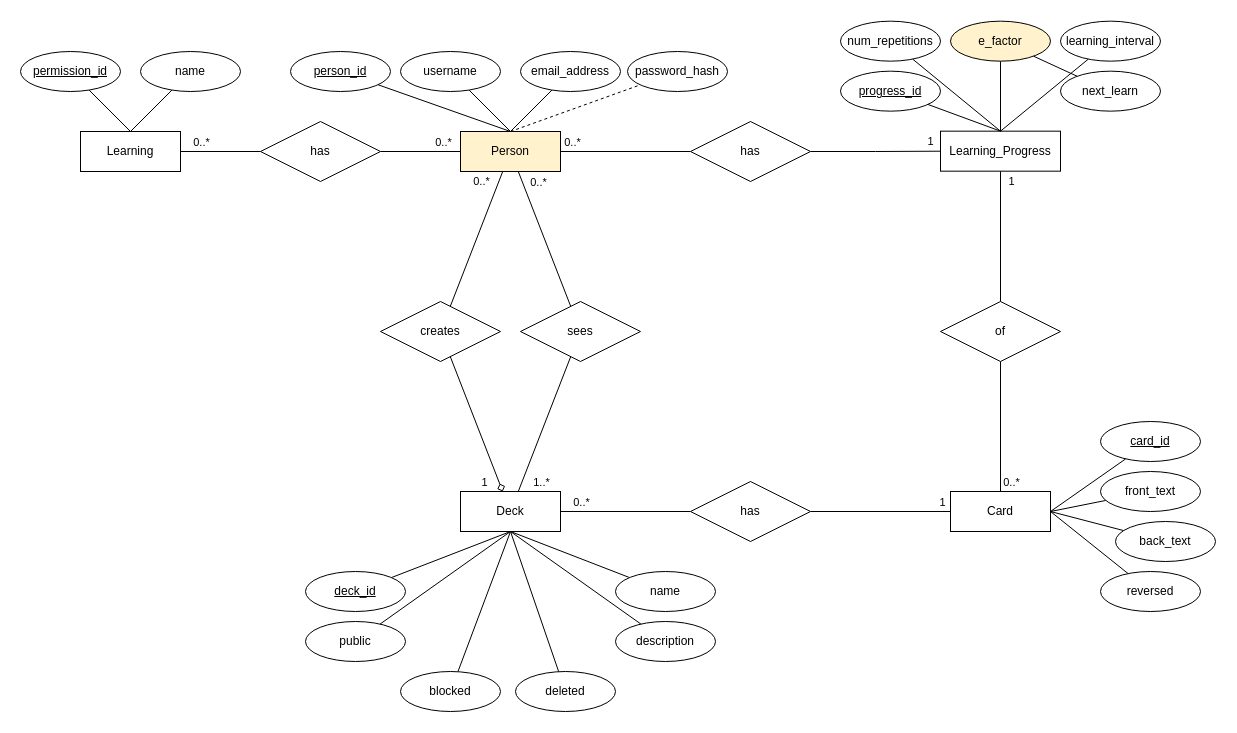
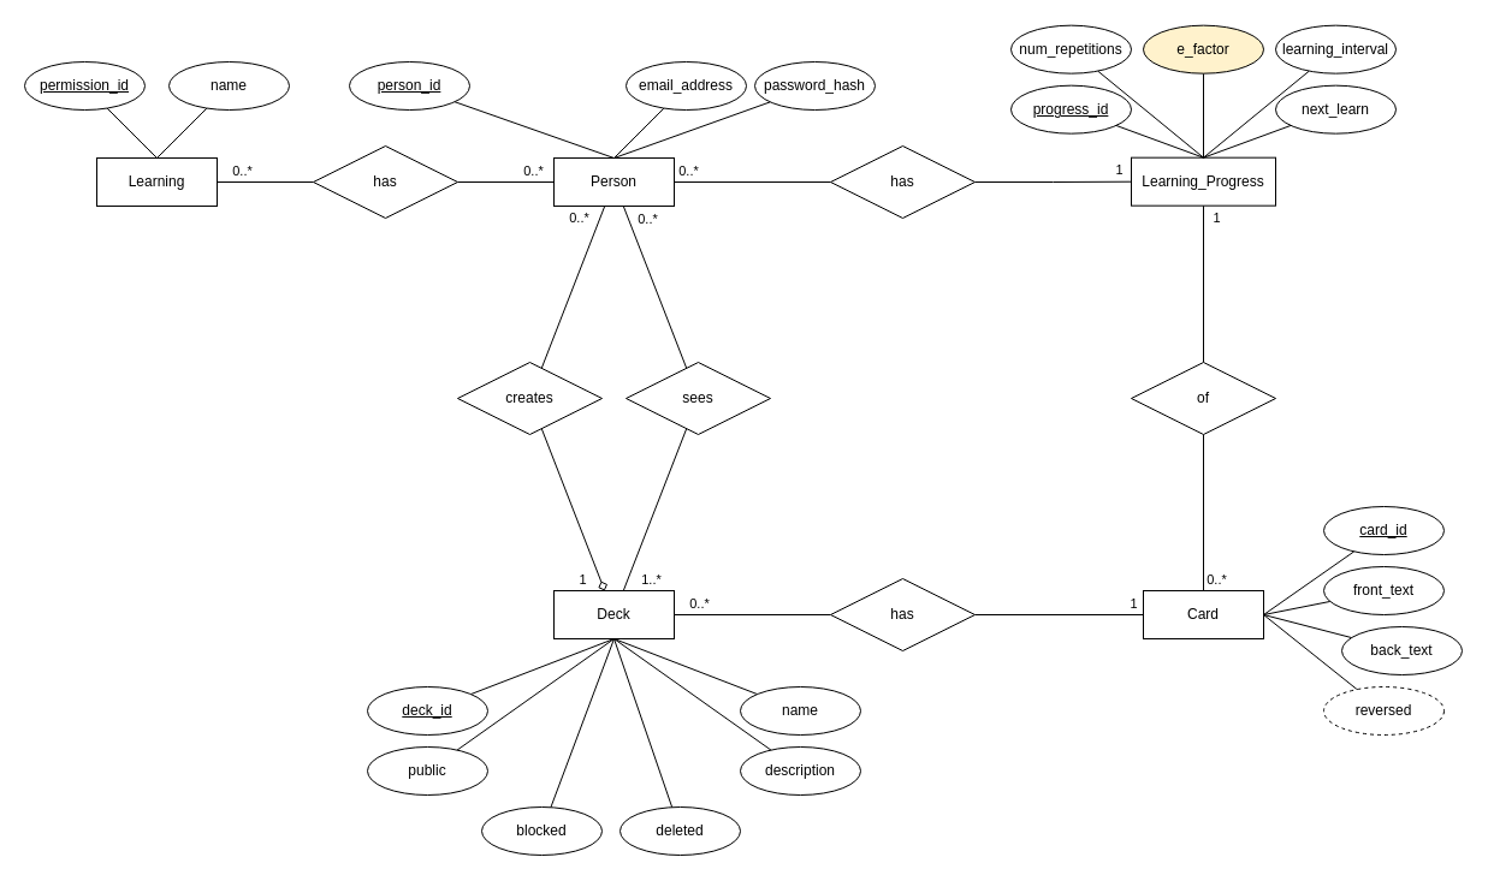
  <mxCell id="0" />
  <mxCell id="1" parent="0" />
  <mxCell id="2" style="rounded=0;orthogonalLoop=1;jettySize=auto;html=1;endArrow=none;endFill=0;exitX=0.5;exitY=0;exitDx=0;exitDy=0;" parent="1" source="14" target="15" edge="1"><mxGeometry relative="1" as="geometry" /></mxCell>
- <mxCell id="3" style="edgeStyle=none;rounded=0;orthogonalLoop=1;jettySize=auto;html=1;endArrow=none;endFill=0;exitX=0.5;exitY=0;exitDx=0;exitDy=0;" parent="1" source="14" target="16" edge="1"><mxGeometry relative="1" as="geometry" /></mxCell>
  <mxCell id="4" style="edgeStyle=none;rounded=0;orthogonalLoop=1;jettySize=auto;html=1;endArrow=none;endFill=0;exitX=0.5;exitY=0;exitDx=0;exitDy=0;" parent="1" source="14" target="17" edge="1"><mxGeometry relative="1" as="geometry" /></mxCell>
- <mxCell id="5" style="edgeStyle=none;rounded=0;orthogonalLoop=1;jettySize=auto;html=1;endArrow=none;endFill=0;exitX=0.5;exitY=0;exitDx=0;exitDy=0;dashed=1;" parent="1" source="14" target="18" edge="1"><mxGeometry relative="1" as="geometry" /></mxCell>
+ <mxCell id="5" style="edgeStyle=none;rounded=0;orthogonalLoop=1;jettySize=auto;html=1;endArrow=none;endFill=0;exitX=0.5;exitY=0;exitDx=0;exitDy=0;" parent="1" source="14" target="18" edge="1"><mxGeometry relative="1" as="geometry" /></mxCell>
  <mxCell id="6" style="edgeStyle=none;rounded=0;orthogonalLoop=1;jettySize=auto;html=1;entryX=1;entryY=0.5;entryDx=0;entryDy=0;endArrow=none;endFill=0;" parent="1" source="14" target="26" edge="1"><mxGeometry relative="1" as="geometry" /></mxCell>
  <mxCell id="7" value="0..*" style="edgeLabel;html=1;align=center;verticalAlign=middle;resizable=0;points=[];" parent="6" vertex="1" connectable="0"><mxGeometry x="-0.55" y="-1" relative="1" as="geometry"><mxPoint y="-9" as="offset" /></mxGeometry></mxCell>
  <mxCell id="8" style="edgeStyle=none;rounded=0;orthogonalLoop=1;jettySize=auto;html=1;endArrow=none;endFill=0;" parent="1" source="14" target="29" edge="1"><mxGeometry relative="1" as="geometry" /></mxCell>
  <mxCell id="9" value="0..*" style="edgeLabel;html=1;align=center;verticalAlign=middle;resizable=0;points=[];" parent="8" vertex="1" connectable="0"><mxGeometry x="-0.63" y="-1" relative="1" as="geometry"><mxPoint x="11" y="-15" as="offset" /></mxGeometry></mxCell>
  <mxCell id="10" style="edgeStyle=none;rounded=0;orthogonalLoop=1;jettySize=auto;html=1;endArrow=none;endFill=0;" parent="1" source="14" target="67" edge="1"><mxGeometry relative="1" as="geometry" /></mxCell>
  <mxCell id="11" value="0..*" style="edgeLabel;html=1;align=center;verticalAlign=middle;resizable=0;points=[];" parent="10" vertex="1" connectable="0"><mxGeometry x="-0.692" y="1" relative="1" as="geometry"><mxPoint x="-15" y="-11" as="offset" /></mxGeometry></mxCell>
  <mxCell id="12" style="edgeStyle=orthogonalEdgeStyle;rounded=0;orthogonalLoop=1;jettySize=auto;html=1;endArrow=none;endFill=0;" edge="1" parent="1" source="14" target="78"><mxGeometry relative="1" as="geometry" /></mxCell>
  <mxCell id="13" value="0..*" style="edgeLabel;html=1;align=center;verticalAlign=middle;resizable=0;points=[];" vertex="1" connectable="0" parent="12"><mxGeometry x="-0.341" y="-1" relative="1" as="geometry"><mxPoint x="-32" y="-11" as="offset" /></mxGeometry></mxCell>
- <mxCell id="14" value="Person" style="whiteSpace=wrap;html=1;align=center;fillColor=#fff2cc;" parent="1" vertex="1"><mxGeometry x="460" y="131" width="100" height="40" as="geometry" /></mxCell>
+ <mxCell id="14" value="Person" style="whiteSpace=wrap;html=1;align=center;" parent="1" vertex="1"><mxGeometry x="460" y="131" width="100" height="40" as="geometry" /></mxCell>
  <mxCell id="15" value="person_id" style="ellipse;whiteSpace=wrap;html=1;align=center;fontStyle=4;" parent="1" vertex="1"><mxGeometry x="290" y="51" width="100" height="40" as="geometry" /></mxCell>
- <mxCell id="16" value="username" style="ellipse;whiteSpace=wrap;html=1;align=center;" parent="1" vertex="1"><mxGeometry x="400" y="51" width="100" height="40" as="geometry" /></mxCell>
  <mxCell id="17" value="email_address" style="ellipse;whiteSpace=wrap;html=1;align=center;" parent="1" vertex="1"><mxGeometry x="520" y="51" width="100" height="40" as="geometry" /></mxCell>
  <mxCell id="18" value="password_hash" style="ellipse;whiteSpace=wrap;html=1;align=center;" parent="1" vertex="1"><mxGeometry x="627" y="51" width="100" height="40" as="geometry" /></mxCell>
  <mxCell id="19" style="edgeStyle=none;rounded=0;orthogonalLoop=1;jettySize=auto;html=1;exitX=0.5;exitY=0;exitDx=0;exitDy=0;endArrow=none;endFill=0;" parent="1" source="21" target="22" edge="1"><mxGeometry relative="1" as="geometry" /></mxCell>
  <mxCell id="20" style="edgeStyle=none;rounded=0;orthogonalLoop=1;jettySize=auto;html=1;exitX=0.5;exitY=0;exitDx=0;exitDy=0;endArrow=none;endFill=0;" parent="1" source="21" target="23" edge="1"><mxGeometry relative="1" as="geometry" /></mxCell>
  <mxCell id="21" value="&lt;div&gt;Learning&lt;/div&gt;" style="whiteSpace=wrap;html=1;align=center;" parent="1" vertex="1"><mxGeometry x="80" y="131" width="100" height="40" as="geometry" /></mxCell>
  <mxCell id="22" value="permission_id" style="ellipse;whiteSpace=wrap;html=1;align=center;fontStyle=4;" parent="1" vertex="1"><mxGeometry x="20" y="51" width="100" height="40" as="geometry" /></mxCell>
  <mxCell id="23" value="name" style="ellipse;whiteSpace=wrap;html=1;align=center;" parent="1" vertex="1"><mxGeometry x="140" y="51" width="100" height="40" as="geometry" /></mxCell>
  <mxCell id="24" style="edgeStyle=none;rounded=0;orthogonalLoop=1;jettySize=auto;html=1;entryX=1;entryY=0.5;entryDx=0;entryDy=0;endArrow=none;endFill=0;" parent="1" source="26" target="21" edge="1"><mxGeometry relative="1" as="geometry" /></mxCell>
  <mxCell id="25" value="0..*" style="edgeLabel;html=1;align=center;verticalAlign=middle;resizable=0;points=[];" parent="24" vertex="1" connectable="0"><mxGeometry x="0.775" relative="1" as="geometry"><mxPoint x="11" y="-10" as="offset" /></mxGeometry></mxCell>
  <mxCell id="26" value="has" style="shape=rhombus;perimeter=rhombusPerimeter;whiteSpace=wrap;html=1;align=center;" parent="1" vertex="1"><mxGeometry x="260" y="121" width="120" height="60" as="geometry" /></mxCell>
  <mxCell id="27" style="rounded=0;orthogonalLoop=1;jettySize=auto;html=1;endArrow=none;endFill=0;" edge="1" parent="1" source="29" target="33"><mxGeometry relative="1" as="geometry" /></mxCell>
  <mxCell id="28" value="1..*" style="edgeLabel;html=1;align=center;verticalAlign=middle;resizable=0;points=[];" vertex="1" connectable="0" parent="27"><mxGeometry x="0.341" relative="1" as="geometry"><mxPoint x="5" y="35" as="offset" /></mxGeometry></mxCell>
  <mxCell id="29" value="sees" style="shape=rhombus;perimeter=rhombusPerimeter;whiteSpace=wrap;html=1;align=center;" parent="1" vertex="1"><mxGeometry x="520" y="301" width="120" height="60" as="geometry" /></mxCell>
  <mxCell id="30" style="edgeStyle=none;rounded=0;orthogonalLoop=1;jettySize=auto;html=1;endArrow=none;endFill=0;" parent="1" source="33" target="46" edge="1"><mxGeometry relative="1" as="geometry" /></mxCell>
  <mxCell id="31" value="0..*" style="edgeLabel;html=1;align=center;verticalAlign=middle;resizable=0;points=[];" parent="30" vertex="1" connectable="0"><mxGeometry x="-0.396" y="-1" relative="1" as="geometry"><mxPoint x="-19" y="-11" as="offset" /></mxGeometry></mxCell>
  <mxCell id="32" style="edgeStyle=none;rounded=0;orthogonalLoop=1;jettySize=auto;html=1;exitX=0.5;exitY=1;exitDx=0;exitDy=0;endArrow=none;endFill=0;" parent="1" source="33" target="51" edge="1"><mxGeometry relative="1" as="geometry" /></mxCell>
  <mxCell id="33" value="Deck" style="whiteSpace=wrap;html=1;align=center;" parent="1" vertex="1"><mxGeometry x="460" y="491" width="100" height="40" as="geometry" /></mxCell>
  <mxCell id="34" style="edgeStyle=none;rounded=0;orthogonalLoop=1;jettySize=auto;html=1;endArrow=none;endFill=0;" parent="1" source="36" target="64" edge="1"><mxGeometry relative="1" as="geometry" /></mxCell>
  <mxCell id="35" value="1" style="edgeLabel;html=1;align=center;verticalAlign=middle;resizable=0;points=[];" parent="34" vertex="1" connectable="0"><mxGeometry x="-0.35" y="2" relative="1" as="geometry"><mxPoint x="8" y="-32" as="offset" /></mxGeometry></mxCell>
  <mxCell id="36" value="Learning_Progress" style="whiteSpace=wrap;html=1;align=center;" parent="1" vertex="1"><mxGeometry x="940" y="130.67" width="120" height="40" as="geometry" /></mxCell>
  <mxCell id="37" style="edgeStyle=none;rounded=0;orthogonalLoop=1;jettySize=auto;html=1;endArrow=none;endFill=0;entryX=0.5;entryY=0;entryDx=0;entryDy=0;" parent="1" source="38" target="36" edge="1"><mxGeometry relative="1" as="geometry"><mxPoint x="900" y="150.67" as="sourcePoint" /></mxGeometry></mxCell>
  <mxCell id="38" value="progress_id" style="ellipse;whiteSpace=wrap;html=1;align=center;fontStyle=4;" parent="1" vertex="1"><mxGeometry x="840" y="70.67" width="100" height="40" as="geometry" /></mxCell>
  <mxCell id="39" style="edgeStyle=none;rounded=0;orthogonalLoop=1;jettySize=auto;html=1;exitX=1;exitY=0.5;exitDx=0;exitDy=0;endArrow=none;endFill=0;" parent="1" source="43" target="47" edge="1"><mxGeometry relative="1" as="geometry" /></mxCell>
  <mxCell id="40" style="edgeStyle=none;rounded=0;orthogonalLoop=1;jettySize=auto;html=1;exitX=1;exitY=0.5;exitDx=0;exitDy=0;endArrow=none;endFill=0;" parent="1" source="43" target="48" edge="1"><mxGeometry relative="1" as="geometry" /></mxCell>
  <mxCell id="41" style="edgeStyle=none;rounded=0;orthogonalLoop=1;jettySize=auto;html=1;exitX=1;exitY=0.5;exitDx=0;exitDy=0;endArrow=none;endFill=0;" parent="1" source="43" target="49" edge="1"><mxGeometry relative="1" as="geometry" /></mxCell>
  <mxCell id="42" style="edgeStyle=none;rounded=0;orthogonalLoop=1;jettySize=auto;html=1;exitX=1;exitY=0.5;exitDx=0;exitDy=0;endArrow=none;endFill=0;" parent="1" source="43" target="50" edge="1"><mxGeometry relative="1" as="geometry" /></mxCell>
  <mxCell id="43" value="Card" style="whiteSpace=wrap;html=1;align=center;" parent="1" vertex="1"><mxGeometry x="950" y="491" width="100" height="40" as="geometry" /></mxCell>
  <mxCell id="44" style="edgeStyle=orthogonalEdgeStyle;rounded=0;orthogonalLoop=1;jettySize=auto;html=1;endArrow=none;endFill=0;entryX=0;entryY=0.5;entryDx=0;entryDy=0;" edge="1" parent="1" source="46" target="43"><mxGeometry relative="1" as="geometry"><mxPoint x="870" y="511" as="targetPoint" /></mxGeometry></mxCell>
  <mxCell id="45" value="1" style="edgeLabel;html=1;align=center;verticalAlign=middle;resizable=0;points=[];" vertex="1" connectable="0" parent="44"><mxGeometry x="0.779" y="-3" relative="1" as="geometry"><mxPoint x="6" y="-13" as="offset" /></mxGeometry></mxCell>
  <mxCell id="46" value="has" style="shape=rhombus;perimeter=rhombusPerimeter;whiteSpace=wrap;html=1;align=center;" parent="1" vertex="1"><mxGeometry x="690" y="481" width="120" height="60" as="geometry" /></mxCell>
  <mxCell id="47" value="card_id" style="ellipse;whiteSpace=wrap;html=1;align=center;fontStyle=4;" parent="1" vertex="1"><mxGeometry x="1100" y="421" width="100" height="40" as="geometry" /></mxCell>
  <mxCell id="48" value="front_text" style="ellipse;whiteSpace=wrap;html=1;align=center;" parent="1" vertex="1"><mxGeometry x="1100" y="471" width="100" height="40" as="geometry" /></mxCell>
  <mxCell id="49" value="back_text" style="ellipse;whiteSpace=wrap;html=1;align=center;" parent="1" vertex="1"><mxGeometry x="1115" y="521" width="100" height="40" as="geometry" /></mxCell>
- <mxCell id="50" value="reversed" style="ellipse;whiteSpace=wrap;html=1;align=center;" parent="1" vertex="1"><mxGeometry x="1100" y="571" width="100" height="40" as="geometry" /></mxCell>
+ <mxCell id="50" value="reversed" style="ellipse;whiteSpace=wrap;html=1;align=center;dashed=1;" parent="1" vertex="1"><mxGeometry x="1100" y="571" width="100" height="40" as="geometry" /></mxCell>
  <mxCell id="51" value="deck_id" style="ellipse;whiteSpace=wrap;html=1;align=center;fontStyle=4;" parent="1" vertex="1"><mxGeometry x="305" y="571" width="100" height="40" as="geometry" /></mxCell>
  <mxCell id="52" style="edgeStyle=none;rounded=0;orthogonalLoop=1;jettySize=auto;html=1;entryX=0.5;entryY=1;entryDx=0;entryDy=0;endArrow=none;endFill=0;" parent="1" source="53" target="33" edge="1"><mxGeometry relative="1" as="geometry" /></mxCell>
  <mxCell id="53" value="description" style="ellipse;whiteSpace=wrap;html=1;align=center;" parent="1" vertex="1"><mxGeometry x="615" y="621" width="100" height="40" as="geometry" /></mxCell>
  <mxCell id="54" style="edgeStyle=none;rounded=0;orthogonalLoop=1;jettySize=auto;html=1;entryX=0.5;entryY=1;entryDx=0;entryDy=0;endArrow=none;endFill=0;" parent="1" source="55" target="33" edge="1"><mxGeometry relative="1" as="geometry" /></mxCell>
  <mxCell id="55" value="name" style="ellipse;whiteSpace=wrap;html=1;align=center;" parent="1" vertex="1"><mxGeometry x="615" y="571" width="100" height="40" as="geometry" /></mxCell>
  <mxCell id="56" style="edgeStyle=none;rounded=0;orthogonalLoop=1;jettySize=auto;html=1;entryX=0.5;entryY=1;entryDx=0;entryDy=0;endArrow=none;endFill=0;" parent="1" source="57" target="33" edge="1"><mxGeometry relative="1" as="geometry" /></mxCell>
  <mxCell id="57" value="blocked" style="ellipse;whiteSpace=wrap;html=1;align=center;" parent="1" vertex="1"><mxGeometry x="400" y="671" width="100" height="40" as="geometry" /></mxCell>
  <mxCell id="58" style="edgeStyle=none;rounded=0;orthogonalLoop=1;jettySize=auto;html=1;entryX=0.5;entryY=1;entryDx=0;entryDy=0;endArrow=none;endFill=0;" parent="1" source="59" target="33" edge="1"><mxGeometry relative="1" as="geometry" /></mxCell>
  <mxCell id="59" value="deleted" style="ellipse;whiteSpace=wrap;html=1;align=center;" parent="1" vertex="1"><mxGeometry x="515" y="671" width="100" height="40" as="geometry" /></mxCell>
  <mxCell id="60" style="edgeStyle=none;rounded=0;orthogonalLoop=1;jettySize=auto;html=1;entryX=0.5;entryY=1;entryDx=0;entryDy=0;endArrow=none;endFill=0;" parent="1" source="61" target="33" edge="1"><mxGeometry relative="1" as="geometry" /></mxCell>
  <mxCell id="61" value="public" style="ellipse;whiteSpace=wrap;html=1;align=center;" parent="1" vertex="1"><mxGeometry x="305" y="621" width="100" height="40" as="geometry" /></mxCell>
  <mxCell id="62" style="edgeStyle=none;rounded=0;orthogonalLoop=1;jettySize=auto;html=1;endArrow=none;endFill=0;" parent="1" source="64" target="43" edge="1"><mxGeometry relative="1" as="geometry" /></mxCell>
  <mxCell id="63" value="0..*" style="edgeLabel;html=1;align=center;verticalAlign=middle;resizable=0;points=[];" parent="62" vertex="1" connectable="0"><mxGeometry x="0.61" y="2" relative="1" as="geometry"><mxPoint x="8" y="15" as="offset" /></mxGeometry></mxCell>
  <mxCell id="64" value="of" style="shape=rhombus;perimeter=rhombusPerimeter;whiteSpace=wrap;html=1;align=center;" parent="1" vertex="1"><mxGeometry x="940" y="301" width="120" height="60" as="geometry" /></mxCell>
  <mxCell id="65" style="edgeStyle=none;rounded=0;orthogonalLoop=1;jettySize=auto;html=1;endArrow=diamond;endFill=0;" parent="1" source="67" target="33" edge="1"><mxGeometry relative="1" as="geometry" /></mxCell>
  <mxCell id="66" value="1" style="edgeLabel;html=1;align=center;verticalAlign=middle;resizable=0;points=[];" parent="65" vertex="1" connectable="0"><mxGeometry x="0.781" y="-2" relative="1" as="geometry"><mxPoint x="-11" y="4" as="offset" /></mxGeometry></mxCell>
  <mxCell id="67" value="creates" style="shape=rhombus;perimeter=rhombusPerimeter;whiteSpace=wrap;html=1;align=center;" parent="1" vertex="1"><mxGeometry x="380" y="301" width="120" height="60" as="geometry" /></mxCell>
  <mxCell id="68" style="edgeStyle=none;rounded=0;orthogonalLoop=1;jettySize=auto;html=1;entryX=0.5;entryY=0;entryDx=0;entryDy=0;endArrow=none;endFill=0;" parent="1" source="69" target="36" edge="1"><mxGeometry relative="1" as="geometry"><mxPoint x="895.014" y="57.987" as="sourcePoint" /></mxGeometry></mxCell>
  <mxCell id="69" value="num_repetitions" style="ellipse;whiteSpace=wrap;html=1;align=center;" parent="1" vertex="1"><mxGeometry x="840" y="20.67" width="100" height="40" as="geometry" /></mxCell>
  <mxCell id="70" style="edgeStyle=none;rounded=0;orthogonalLoop=1;jettySize=auto;html=1;entryX=0.5;entryY=0;entryDx=0;entryDy=0;endArrow=none;endFill=0;" parent="1" source="71" target="36" edge="1"><mxGeometry relative="1" as="geometry" /></mxCell>
  <mxCell id="71" value="e_factor" style="ellipse;whiteSpace=wrap;html=1;align=center;fillColor=#fff2cc;" parent="1" vertex="1"><mxGeometry x="950" y="20.67" width="100" height="40" as="geometry" /></mxCell>
  <mxCell id="72" style="edgeStyle=none;rounded=0;orthogonalLoop=1;jettySize=auto;html=1;endArrow=none;endFill=0;" parent="1" source="73" edge="1"><mxGeometry relative="1" as="geometry"><mxPoint x="1000" y="130.67" as="targetPoint" /></mxGeometry></mxCell>
  <mxCell id="73" value="learning_interval" style="ellipse;whiteSpace=wrap;html=1;align=center;" parent="1" vertex="1"><mxGeometry x="1060" y="20.67" width="100" height="40" as="geometry" /></mxCell>
- <mxCell id="74" style="edgeStyle=none;rounded=0;orthogonalLoop=1;jettySize=auto;html=1;endArrow=none;endFill=0;" parent="1" source="75" target="71" edge="1"><mxGeometry relative="1" as="geometry" /></mxCell>
+ <mxCell id="74" style="edgeStyle=none;rounded=0;orthogonalLoop=1;jettySize=auto;html=1;entryX=0.5;entryY=0;entryDx=0;entryDy=0;endArrow=none;endFill=0;" parent="1" source="75" target="36" edge="1"><mxGeometry relative="1" as="geometry" /></mxCell>
  <mxCell id="75" value="next_learn" style="ellipse;whiteSpace=wrap;html=1;align=center;" parent="1" vertex="1"><mxGeometry x="1060" y="70.67" width="100" height="40" as="geometry" /></mxCell>
  <mxCell id="76" style="edgeStyle=orthogonalEdgeStyle;rounded=0;orthogonalLoop=1;jettySize=auto;html=1;endArrow=none;endFill=0;" edge="1" parent="1" source="78" target="36"><mxGeometry relative="1" as="geometry" /></mxCell>
  <mxCell id="77" value="1" style="edgeLabel;html=1;align=center;verticalAlign=middle;resizable=0;points=[];" vertex="1" connectable="0" parent="76"><mxGeometry x="0.788" y="-1" relative="1" as="geometry"><mxPoint x="4" y="-11" as="offset" /></mxGeometry></mxCell>
  <mxCell id="78" value="has" style="shape=rhombus;perimeter=rhombusPerimeter;whiteSpace=wrap;html=1;align=center;" vertex="1" parent="1"><mxGeometry x="690" y="121" width="120" height="60" as="geometry" /></mxCell>
